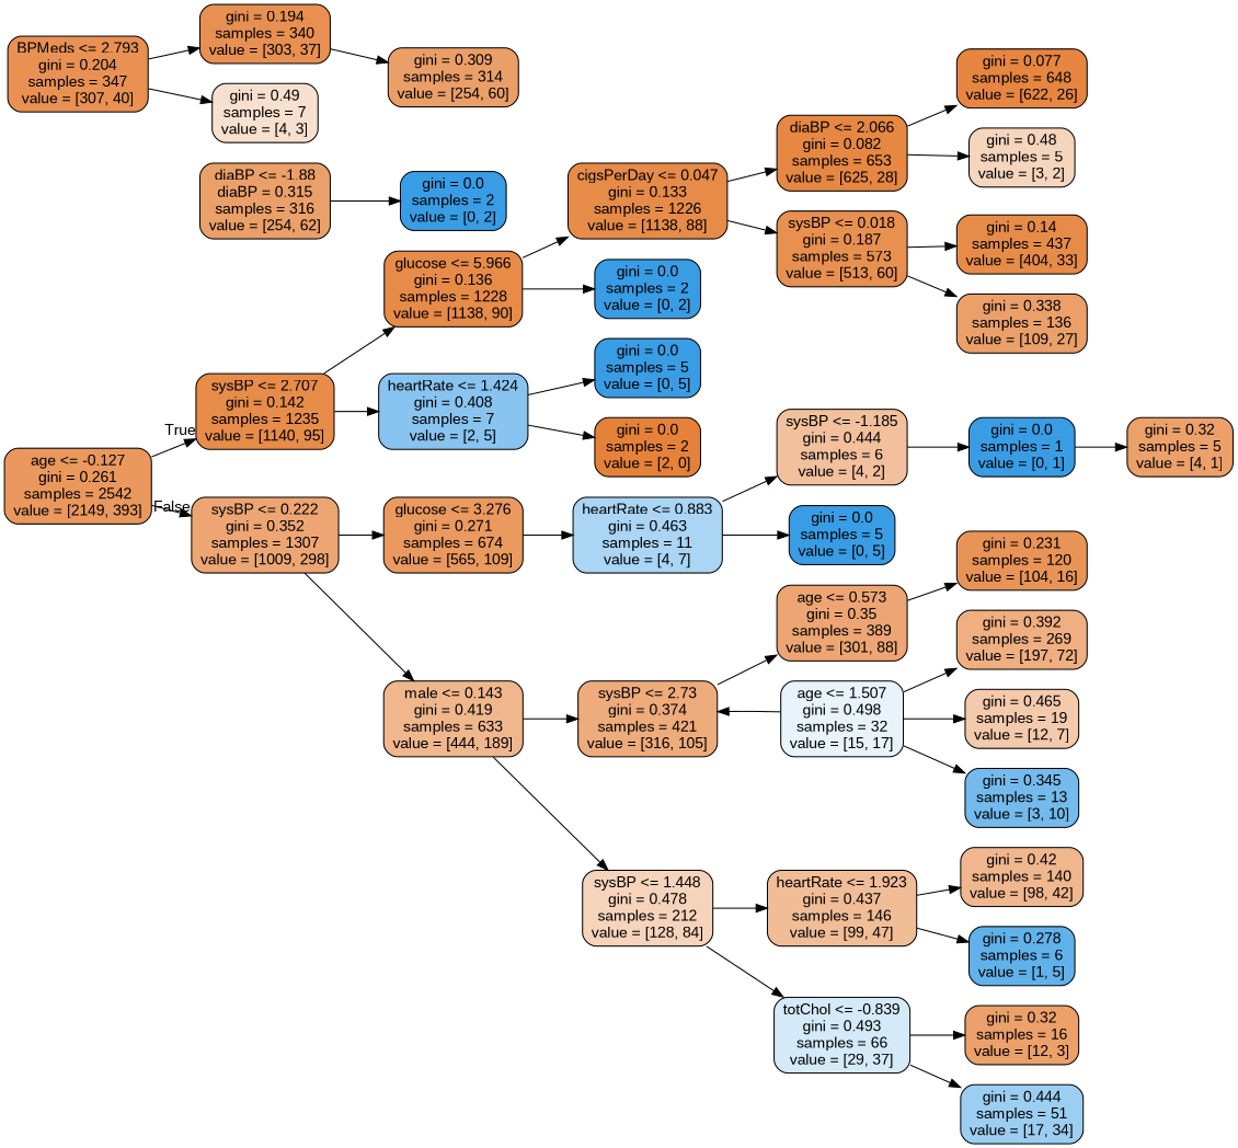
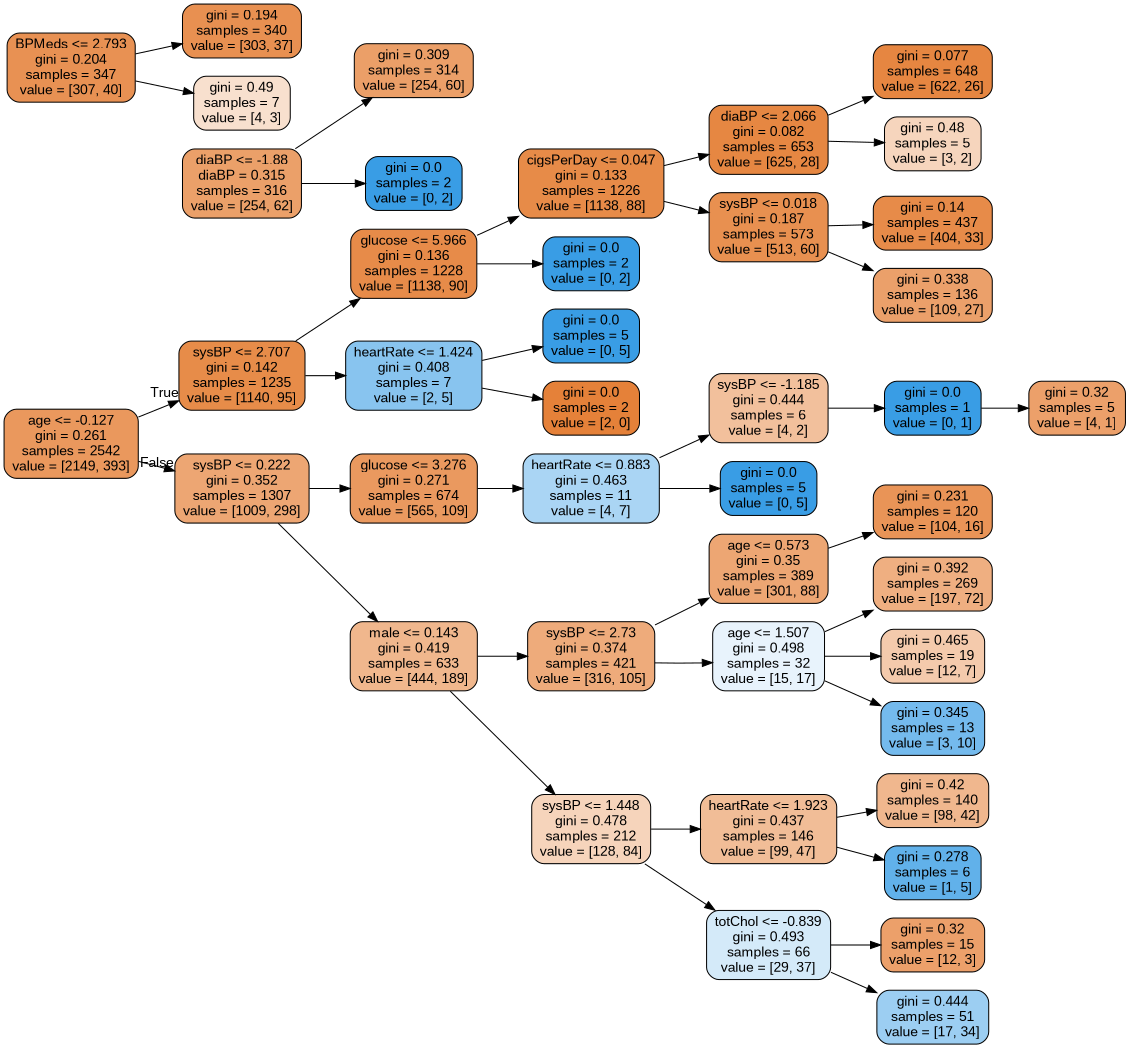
  digraph {
    fontname="Liberation Sans"
    rankdir=LR
    node [color=black fillcolor="#399de5" fontname="Liberation Sans" shape=box style="filled, rounded"]
    edge [fontname="Liberation Sans"]
    n1 [fillcolor="#ea985d" label="age <= -0.127\ngini = 0.261\nsamples = 2542\nvalue = [2149, 393]"]
    n2 [fillcolor="#e78c49" label="sysBP <= 2.707\ngini = 0.142\nsamples = 1235\nvalue = [1140, 95]"]
    n3 [fillcolor="#eda673" label="sysBP <= 0.222\ngini = 0.352\nsamples = 1307\nvalue = [1009, 298]"]
    n4 [fillcolor="#e78b49" label="glucose <= 5.966\ngini = 0.136\nsamples = 1228\nvalue = [1138, 90]"]
    n5 [fillcolor="#88c4ef" label="heartRate <= 1.424\ngini = 0.408\nsamples = 7\nvalue = [2, 5]"]
    n6 [fillcolor="#ea995f" label="glucose <= 3.276\ngini = 0.271\nsamples = 674\nvalue = [565, 109]"]
    n7 [fillcolor="#f0b78d" label="male <= 0.143\ngini = 0.419\nsamples = 633\nvalue = [444, 189]"]
    n8 [fillcolor="#e78b48" label="cigsPerDay <= 0.047\ngini = 0.133\nsamples = 1226\nvalue = [1138, 88]"]
    n9 [label="gini = 0.0\nsamples = 2\nvalue = [0, 2]"]
    n10 [label="gini = 0.0\nsamples = 5\nvalue = [0, 5]"]
    n11 [fillcolor="#e58139" label="gini = 0.0\nsamples = 2\nvalue = [2, 0]"]
    n12 [fillcolor="#e68742" label="diaBP <= 2.066\ngini = 0.082\nsamples = 653\nvalue = [625, 28]"]
    n13 [fillcolor="#e89050" label="sysBP <= 0.018\ngini = 0.187\nsamples = 573\nvalue = [513, 60]"]
    n14 [fillcolor="#e68641" label="gini = 0.077\nsamples = 648\nvalue = [622, 26]"]
    n15 [fillcolor="#f6d5bd" label="gini = 0.48\nsamples = 5\nvalue = [3, 2]"]
    n16 [fillcolor="#e78b49" label="gini = 0.14\nsamples = 437\nvalue = [404, 33]"]
    n17 [fillcolor="#eba06a" label="gini = 0.338\nsamples = 136\nvalue = [109, 27]"]
    n18 [fillcolor="#aad5f4" label="heartRate <= 0.883\ngini = 0.463\nsamples = 11\nvalue = [4, 7]"]
    n19 [fillcolor="#eeab7b" label="sysBP <= 2.73\ngini = 0.374\nsamples = 421\nvalue = [316, 105]"]
    n20 [fillcolor="#f6d4bb" label="sysBP <= 1.448\ngini = 0.478\nsamples = 212\nvalue = [128, 84]"]
    n21 [fillcolor="#f2c09c" label="sysBP <= -1.185\ngini = 0.444\nsamples = 6\nvalue = [4, 2]"]
    n22 [label="gini = 0.0\nsamples = 5\nvalue = [0, 5]"]
    n23 [fillcolor="#e89153" label="BPMeds <= 2.793\ngini = 0.204\nsamples = 347\nvalue = [307, 40]"]
    n24 [fillcolor="#e89051" label="gini = 0.194\nsamples = 340\nvalue = [303, 37]"]
    n25 [fillcolor="#f8e0ce" label="gini = 0.49\nsamples = 7\nvalue = [4, 3]"]
    n26 [fillcolor="#eba069" label="diaBP <= -1.88\ndiaBP = 0.315\nsamples = 316\nvalue = [254, 62]"]
    n27 [label="gini = 0.0\nsamples = 2\nvalue = [0, 2]"]
    n28 [fillcolor="#eb9f68" label="gini = 0.309\nsamples = 314\nvalue = [254, 60]"]
    n29 [label="gini = 0.0\nsamples = 1\nvalue = [0, 1]"]
    n30 [fillcolor="#eca06a" label="gini = 0.32\nsamples = 5\nvalue = [4, 1]"]
    n31 [fillcolor="#eda673" label="age <= 0.573\ngini = 0.35\nsamples = 389\nvalue = [301, 88]"]
    n32 [fillcolor="#e8f3fc" label="age <= 1.507\ngini = 0.498\nsamples = 32\nvalue = [15, 17]"]
    n33 [fillcolor="#f1bd97" label="heartRate <= 1.923\ngini = 0.437\nsamples = 146\nvalue = [99, 47]"]
    n34 [fillcolor="#d4eaf9" label="totChol <= -0.839\ngini = 0.493\nsamples = 66\nvalue = [29, 37]"]
    n35 [fillcolor="#e99457" label="gini = 0.231\nsamples = 120\nvalue = [104, 16]"]
    n36 [fillcolor="#efaf81" label="gini = 0.392\nsamples = 269\nvalue = [197, 72]"]
    n37 [fillcolor="#f4caac" label="gini = 0.465\nsamples = 19\nvalue = [12, 7]"]
    n38 [fillcolor="#74baed" label="gini = 0.345\nsamples = 13\nvalue = [3, 10]"]
    n39 [fillcolor="#f0b78e" label="gini = 0.42\nsamples = 140\nvalue = [98, 42]"]
    n40 [fillcolor="#61b1ea" label="gini = 0.278\nsamples = 6\nvalue = [1, 5]"]
-   n41 [fillcolor="#eca06a" label="gini = 0.32\nsamples = 16\nvalue = [12, 3]"]
+   n41 [fillcolor="#eca06a" label="gini = 0.32\nsamples = 15\nvalue = [12, 3]"]
    n42 [fillcolor="#9ccef2" label="gini = 0.444\nsamples = 51\nvalue = [17, 34]"]
    n1 -> n2 [headlabel=True labelangle=45 labeldistance=2.5]
    n1 -> n3 [headlabel=False labelangle=-45 labeldistance=2.5]
    n2 -> n4
    n2 -> n5
    n3 -> n6
    n3 -> n7
    n4 -> n8
    n4 -> n9
    n5 -> n10
    n5 -> n11
    n6 -> n18
    n7 -> n19
    n7 -> n20
    n8 -> n12
    n8 -> n13
    n12 -> n14
    n12 -> n15
    n13 -> n16
    n13 -> n17
    n18 -> n21
    n18 -> n22
    n19 -> n31
-   n32 -> n19
+   n19 -> n32
    n20 -> n33
    n20 -> n34
    n21 -> n29
    n23 -> n24
    n23 -> n25
    n26 -> n27
-   n24 -> n28
+   n26 -> n28
    n29 -> n30
    n31 -> n35
    n32 -> n36
    n32 -> n37
    n32 -> n38
    n33 -> n39
    n33 -> n40
    n34 -> n41
    n34 -> n42
  }
